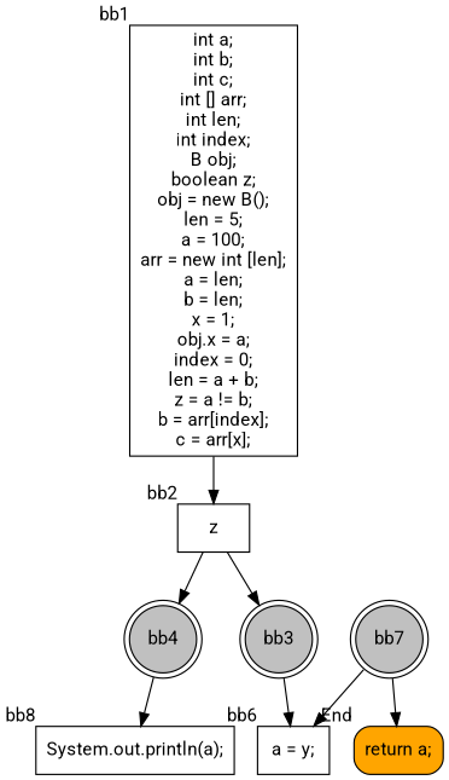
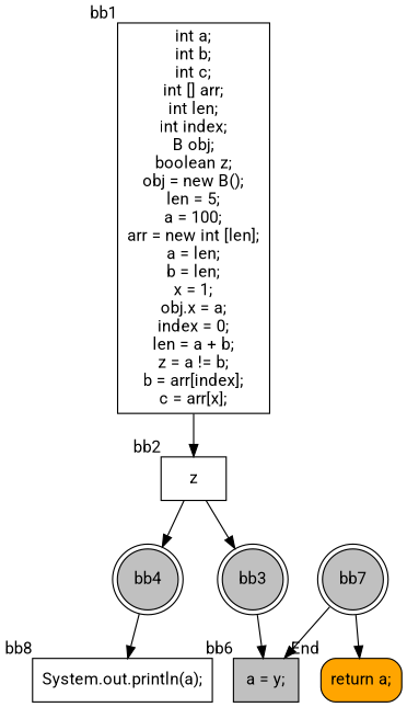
  digraph {
    fontname=Roboto
    rankdir=TB
    node [fillcolor=white fontname=Roboto shape=box style=filled]
    edge [fontname=Roboto]
    n1 [label="int a;\nint b;\nint c;\nint [] arr;\nint len;\nint index;\nB obj;\nboolean z;\nobj = new B();\nlen = 5;\na = 100;\narr = new int [len];\na = len;\nb = len;\nx = 1;\nobj.x = a;\nindex = 0;\nlen = a + b;\nz = a != b;\nb = arr[index];\nc = arr[x];\n" xlabel=bb1]
    n2 [label="z\n" xlabel=bb2]
    bb3 [fillcolor=gray shape=doublecircle]
    bb4 [fillcolor=gray shape=doublecircle]
-   n5 [label="a = y;\n" xlabel=bb6]
+   n5 [fillcolor=gray label="a = y;\n" xlabel=bb6]
    n6 [label="System.out.println(a);\n" xlabel=bb8]
    n7 [fillcolor=orange label="return a;\n" style="rounded,filled" xlabel=End]
    bb7 [fillcolor=gray shape=doublecircle]
    n1 -> n2
    n2 -> bb3
    n2 -> bb4
    bb3 -> n5
    bb4 -> n6
    bb7 -> n5
    bb7 -> n7
  }
